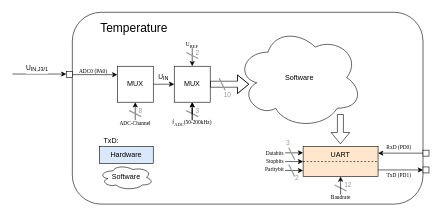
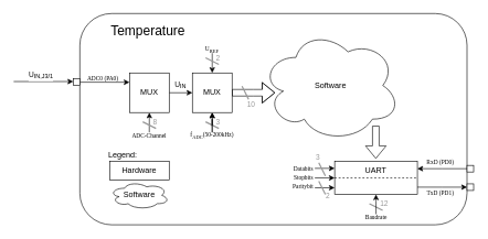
  <mxCell id="0" />
  <mxCell id="1" parent="0" />
  <mxCell id="2" value="" style="rounded=1;whiteSpace=wrap;html=1;labelBackgroundColor=default;" parent="1" vertex="1"><mxGeometry x="120" y="20" width="585" height="320" as="geometry" /></mxCell>
  <mxCell id="3" value="Software" style="ellipse;shape=cloud;whiteSpace=wrap;html=1;" parent="1" vertex="1"><mxGeometry x="394" y="44" width="210" height="170" as="geometry" /></mxCell>
  <mxCell id="4" style="edgeStyle=orthogonalEdgeStyle;rounded=0;orthogonalLoop=1;jettySize=auto;html=1;exitX=1;exitY=0.5;exitDx=0;exitDy=0;" parent="1" source="5" edge="1"><mxGeometry relative="1" as="geometry"><mxPoint x="195" y="124.108" as="targetPoint" /><mxPoint x="175" y="124" as="sourcePoint" /></mxGeometry></mxCell>
  <mxCell id="5" value="" style="whiteSpace=wrap;html=1;aspect=fixed;verticalAlign=bottom;labelPosition=center;verticalLabelPosition=top;align=center;horizontal=1;" parent="1" vertex="1"><mxGeometry x="110" y="119" width="10" height="10" as="geometry" /></mxCell>
  <mxCell id="6" value="ADC0 (PA0)" style="text;html=1;align=center;verticalAlign=middle;whiteSpace=wrap;rounded=0;rotation=0;fontSize=9;horizontal=1;fontFamily=Lucida Console;" parent="1" vertex="1"><mxGeometry x="120" y="113" width="70" height="10" as="geometry" /></mxCell>
  <mxCell id="7" style="edgeStyle=orthogonalEdgeStyle;rounded=0;orthogonalLoop=1;jettySize=auto;html=1;exitX=0.5;exitY=1;exitDx=0;exitDy=0;endArrow=none;endFill=0;startArrow=classic;startFill=1;" parent="1" source="10" edge="1"><mxGeometry relative="1" as="geometry"><mxPoint x="224.923" y="200" as="targetPoint" /></mxGeometry></mxCell>
  <mxCell id="8" style="edgeStyle=orthogonalEdgeStyle;rounded=0;orthogonalLoop=1;jettySize=auto;html=1;exitX=1;exitY=0.5;exitDx=0;exitDy=0;entryX=0;entryY=0.5;entryDx=0;entryDy=0;" parent="1" source="10" target="15" edge="1"><mxGeometry relative="1" as="geometry" /></mxCell>
  <mxCell id="9" value="U&lt;sub&gt;IN&lt;/sub&gt;" style="edgeLabel;html=1;align=center;verticalAlign=bottom;resizable=0;points=[];labelPosition=center;verticalLabelPosition=top;" parent="8" vertex="1" connectable="0"><mxGeometry x="-0.059" y="2" relative="1" as="geometry"><mxPoint as="offset" /></mxGeometry></mxCell>
  <mxCell id="10" value="MUX" style="rounded=0;whiteSpace=wrap;html=1;" parent="1" vertex="1"><mxGeometry x="195" y="110" width="60" height="60" as="geometry" /></mxCell>
  <mxCell id="11" value="" style="endArrow=none;html=1;strokeWidth=2;rounded=0;strokeColor=#999999;" parent="1" edge="1"><mxGeometry width="50" height="50" relative="1" as="geometry"><mxPoint x="235" y="194" as="sourcePoint" /><mxPoint x="215" y="184" as="targetPoint" /></mxGeometry></mxCell>
  <mxCell id="12" value="8" style="edgeLabel;html=1;align=left;verticalAlign=bottom;resizable=0;points=[];labelPosition=right;verticalLabelPosition=middle;fontColor=#999999;" parent="11" vertex="1" connectable="0"><mxGeometry x="-0.44" y="1" relative="1" as="geometry"><mxPoint as="offset" /></mxGeometry></mxCell>
  <mxCell id="13" value="ADC-Channel" style="text;html=1;align=center;verticalAlign=middle;whiteSpace=wrap;rounded=0;rotation=0;fontSize=9;horizontal=1;fontFamily=Lucida Console;" parent="1" vertex="1"><mxGeometry x="190" y="200" width="70" height="10" as="geometry" /></mxCell>
  <mxCell id="14" style="edgeStyle=orthogonalEdgeStyle;rounded=0;orthogonalLoop=1;jettySize=auto;html=1;exitX=0.5;exitY=1;exitDx=0;exitDy=0;endArrow=none;endFill=0;startArrow=classic;startFill=1;" parent="1" source="15" edge="1"><mxGeometry relative="1" as="geometry"><mxPoint x="319.923" y="200" as="targetPoint" /></mxGeometry></mxCell>
  <mxCell id="15" value="MUX" style="rounded=0;whiteSpace=wrap;html=1;" parent="1" vertex="1"><mxGeometry x="290" y="110" width="60" height="60" as="geometry" /></mxCell>
  <mxCell id="16" value="" style="endArrow=none;html=1;strokeWidth=2;rounded=0;strokeColor=#999999;" parent="1" edge="1"><mxGeometry width="50" height="50" relative="1" as="geometry"><mxPoint x="330" y="194" as="sourcePoint" /><mxPoint x="310" y="184" as="targetPoint" /></mxGeometry></mxCell>
  <mxCell id="17" value="3" style="edgeLabel;html=1;align=left;verticalAlign=bottom;resizable=0;points=[];labelPosition=right;verticalLabelPosition=middle;fontColor=#999999;" parent="16" vertex="1" connectable="0"><mxGeometry x="-0.44" y="1" relative="1" as="geometry"><mxPoint as="offset" /></mxGeometry></mxCell>
  <mxCell id="18" value="" style="edgeStyle=orthogonalEdgeStyle;rounded=0;orthogonalLoop=1;jettySize=auto;html=1;" parent="1" source="19" target="15" edge="1"><mxGeometry relative="1" as="geometry" /></mxCell>
  <mxCell id="19" value="f&lt;sub&gt;ADC&lt;/sub&gt;(50-200kHz)" style="text;html=1;align=center;verticalAlign=middle;whiteSpace=wrap;rounded=0;rotation=0;fontSize=9;horizontal=1;fontFamily=Lucida Console;" parent="1" vertex="1"><mxGeometry x="265" y="200" width="110" height="10" as="geometry" /></mxCell>
  <mxCell id="20" style="edgeStyle=orthogonalEdgeStyle;rounded=0;orthogonalLoop=1;jettySize=auto;html=1;exitX=0.5;exitY=0;exitDx=0;exitDy=0;endArrow=none;endFill=0;startArrow=classic;startFill=1;entryX=0.5;entryY=1;entryDx=0;entryDy=0;" parent="1" source="15" target="23" edge="1"><mxGeometry relative="1" as="geometry"><mxPoint x="319.923" y="70" as="targetPoint" /><mxPoint x="320" y="40" as="sourcePoint" /></mxGeometry></mxCell>
  <mxCell id="21" value="" style="endArrow=none;html=1;strokeWidth=2;rounded=0;strokeColor=#999999;" parent="1" edge="1"><mxGeometry width="50" height="50" relative="1" as="geometry"><mxPoint x="330" y="97" as="sourcePoint" /><mxPoint x="310" y="87" as="targetPoint" /></mxGeometry></mxCell>
  <mxCell id="22" value="2" style="edgeLabel;html=1;align=left;verticalAlign=bottom;resizable=0;points=[];labelPosition=right;verticalLabelPosition=middle;fontColor=#999999;" parent="21" vertex="1" connectable="0"><mxGeometry x="-0.44" y="1" relative="1" as="geometry"><mxPoint as="offset" /></mxGeometry></mxCell>
  <mxCell id="23" value="U&lt;sub&gt;REF&lt;/sub&gt;" style="text;html=1;align=center;verticalAlign=middle;whiteSpace=wrap;rounded=0;rotation=0;fontSize=9;horizontal=1;fontFamily=Lucida Console;" parent="1" vertex="1"><mxGeometry x="265" y="70" width="110" height="10" as="geometry" /></mxCell>
  <mxCell id="24" style="edgeStyle=orthogonalEdgeStyle;rounded=0;orthogonalLoop=1;jettySize=auto;html=1;exitX=1;exitY=0.5;exitDx=0;exitDy=0;shape=flexArrow;" parent="1" source="15" edge="1"><mxGeometry relative="1" as="geometry"><mxPoint x="415" y="140" as="targetPoint" /></mxGeometry></mxCell>
  <mxCell id="25" value="" style="endArrow=none;html=1;strokeWidth=2;rounded=0;strokeColor=#999999;" parent="1" edge="1"><mxGeometry width="50" height="50" relative="1" as="geometry"><mxPoint x="375" y="150" as="sourcePoint" /><mxPoint x="365" y="130" as="targetPoint" /></mxGeometry></mxCell>
  <mxCell id="26" value="10" style="edgeLabel;html=1;align=left;verticalAlign=top;resizable=0;points=[];labelPosition=right;verticalLabelPosition=middle;fontColor=#999999;" parent="25" vertex="1" connectable="0"><mxGeometry x="-0.44" y="1" relative="1" as="geometry"><mxPoint as="offset" /></mxGeometry></mxCell>
  <mxCell id="27" value="&lt;font style=&quot;font-size: 20px;&quot;&gt;Temperature&lt;/font&gt;" style="text;html=1;strokeColor=none;fillColor=none;align=left;verticalAlign=middle;whiteSpace=wrap;rounded=0;" parent="1" vertex="1"><mxGeometry x="165" y="30" width="380" height="30" as="geometry" /></mxCell>
- <mxCell id="28" value="TxD:" style="text;html=1;strokeColor=none;fillColor=none;align=center;verticalAlign=middle;whiteSpace=wrap;rounded=0;" parent="1" vertex="1"><mxGeometry x="155" y="220" width="60" height="30" as="geometry" /></mxCell>
- <mxCell id="29" value="Hardware" style="rounded=0;whiteSpace=wrap;html=1;fillColor=#dae8fc;" parent="1" vertex="1"><mxGeometry x="165" y="244" width="90" height="28" as="geometry" /></mxCell>
+ <mxCell id="28" value="Legend:" style="text;html=1;strokeColor=none;fillColor=none;align=center;verticalAlign=middle;whiteSpace=wrap;rounded=0;" parent="1" vertex="1"><mxGeometry x="155" y="220" width="60" height="30" as="geometry" /></mxCell>
+ <mxCell id="29" value="Hardware" style="rounded=0;whiteSpace=wrap;html=1;" parent="1" vertex="1"><mxGeometry x="165" y="244" width="90" height="28" as="geometry" /></mxCell>
  <mxCell id="30" value="Software" style="ellipse;shape=cloud;whiteSpace=wrap;html=1;" parent="1" vertex="1"><mxGeometry x="165" y="274" width="90" height="42.5" as="geometry" /></mxCell>
  <mxCell id="31" value="" style="endArrow=classic;html=1;rounded=0;" parent="1" edge="1"><mxGeometry width="50" height="50" relative="1" as="geometry"><mxPoint x="20" y="123" as="sourcePoint" /><mxPoint x="110" y="123" as="targetPoint" /></mxGeometry></mxCell>
  <mxCell id="32" value="U&lt;sub&gt;IN,J3/1&lt;/sub&gt;" style="edgeLabel;html=1;align=center;verticalAlign=middle;resizable=0;points=[];" parent="31" vertex="1" connectable="0"><mxGeometry x="-0.622" y="-2" relative="1" as="geometry"><mxPoint x="23" y="-12" as="offset" /></mxGeometry></mxCell>
- <mxCell id="33" value="UART" style="rounded=0;whiteSpace=wrap;html=1;verticalAlign=top;fillColor=#ffe6cc;" vertex="1" parent="1"><mxGeometry x="505" y="244" width="125" height="50" as="geometry" /></mxCell>
+ <mxCell id="33" value="UART" style="rounded=0;whiteSpace=wrap;html=1;verticalAlign=top;" vertex="1" parent="1"><mxGeometry x="505" y="244" width="125" height="50" as="geometry" /></mxCell>
  <mxCell id="34" value="" style="endArrow=none;dashed=1;html=1;rounded=0;exitX=0;exitY=0.5;exitDx=0;exitDy=0;entryX=1;entryY=0.5;entryDx=0;entryDy=0;" edge="1" parent="1" source="33" target="33"><mxGeometry width="50" height="50" relative="1" as="geometry"><mxPoint x="675" y="274" as="sourcePoint" /><mxPoint x="725" y="224" as="targetPoint" /></mxGeometry></mxCell>
  <mxCell id="35" style="edgeStyle=orthogonalEdgeStyle;rounded=0;orthogonalLoop=1;jettySize=auto;html=1;exitX=0;exitY=0.25;exitDx=0;exitDy=0;startArrow=classic;startFill=1;endArrow=none;endFill=0;entryX=1;entryY=0.5;entryDx=0;entryDy=0;" edge="1" parent="1"><mxGeometry relative="1" as="geometry"><mxPoint x="475" y="254" as="targetPoint" /><mxPoint x="505" y="254.5" as="sourcePoint" /></mxGeometry></mxCell>
  <mxCell id="36" value="Databits" style="text;html=1;align=right;verticalAlign=middle;whiteSpace=wrap;rounded=0;rotation=0;fontSize=9;horizontal=1;fontFamily=Lucida Console;" vertex="1" parent="1"><mxGeometry x="385" y="250" width="90" height="10" as="geometry" /></mxCell>
  <mxCell id="37" value="" style="endArrow=none;html=1;strokeWidth=2;rounded=0;strokeColor=#999999;" edge="1" parent="1"><mxGeometry width="50" height="50" relative="1" as="geometry"><mxPoint x="491" y="266" as="sourcePoint" /><mxPoint x="481" y="246" as="targetPoint" /></mxGeometry></mxCell>
  <mxCell id="38" value="3" style="edgeLabel;html=1;align=left;verticalAlign=bottom;resizable=0;points=[];labelPosition=right;verticalLabelPosition=middle;fontColor=#999999;" vertex="1" connectable="0" parent="37"><mxGeometry x="-0.44" y="1" relative="1" as="geometry"><mxPoint x="-12" y="-15" as="offset" /></mxGeometry></mxCell>
  <mxCell id="39" style="edgeStyle=orthogonalEdgeStyle;rounded=0;orthogonalLoop=1;jettySize=auto;html=1;exitX=0;exitY=0.25;exitDx=0;exitDy=0;startArrow=classic;startFill=1;endArrow=none;endFill=0;" edge="1" parent="1"><mxGeometry relative="1" as="geometry"><mxPoint x="475" y="283.92" as="targetPoint" /><mxPoint x="505" y="283.92" as="sourcePoint" /></mxGeometry></mxCell>
  <mxCell id="40" value="" style="endArrow=none;html=1;strokeWidth=2;rounded=0;strokeColor=#999999;verticalAlign=top;" edge="1" parent="1"><mxGeometry width="50" height="50" relative="1" as="geometry"><mxPoint x="491" y="294" as="sourcePoint" /><mxPoint x="481" y="274" as="targetPoint" /></mxGeometry></mxCell>
  <mxCell id="41" value="2" style="edgeLabel;html=1;align=left;verticalAlign=top;resizable=0;points=[];labelPosition=right;verticalLabelPosition=middle;fontColor=#999999;" vertex="1" connectable="0" parent="40"><mxGeometry x="-0.44" y="1" relative="1" as="geometry"><mxPoint x="3" y="-5" as="offset" /></mxGeometry></mxCell>
  <mxCell id="42" value="Paritybit" style="text;html=1;align=right;verticalAlign=middle;whiteSpace=wrap;rounded=0;rotation=0;fontSize=9;horizontal=1;fontFamily=Lucida Console;" vertex="1" parent="1"><mxGeometry x="385" y="278" width="90" height="10" as="geometry" /></mxCell>
  <mxCell id="43" style="edgeStyle=orthogonalEdgeStyle;rounded=0;orthogonalLoop=1;jettySize=auto;html=1;exitX=0;exitY=0.25;exitDx=0;exitDy=0;startArrow=classic;startFill=1;endArrow=none;endFill=0;" edge="1" parent="1"><mxGeometry relative="1" as="geometry"><mxPoint x="475" y="269" as="targetPoint" /><mxPoint x="505" y="269" as="sourcePoint" /></mxGeometry></mxCell>
  <mxCell id="44" value="Stopbits" style="text;html=1;align=right;verticalAlign=middle;whiteSpace=wrap;rounded=0;rotation=0;fontSize=9;horizontal=1;fontFamily=Lucida Console;" vertex="1" parent="1"><mxGeometry x="385" y="264" width="90" height="10" as="geometry" /></mxCell>
  <mxCell id="45" value="" style="whiteSpace=wrap;html=1;aspect=fixed;verticalAlign=bottom;labelPosition=center;verticalLabelPosition=top;align=center;horizontal=1;" vertex="1" parent="1"><mxGeometry x="705" y="250" width="10" height="10" as="geometry" /></mxCell>
  <mxCell id="46" style="edgeStyle=orthogonalEdgeStyle;rounded=0;orthogonalLoop=1;jettySize=auto;html=1;exitX=0;exitY=0.5;exitDx=0;exitDy=0;endArrow=none;endFill=0;startArrow=classic;startFill=1;" edge="1" parent="1" source="47"><mxGeometry relative="1" as="geometry"><mxPoint x="630" y="282.971" as="targetPoint" /><mxPoint x="655" y="283" as="sourcePoint" /></mxGeometry></mxCell>
  <mxCell id="47" value="" style="whiteSpace=wrap;html=1;aspect=fixed;verticalAlign=bottom;labelPosition=center;verticalLabelPosition=top;align=center;horizontal=1;" vertex="1" parent="1"><mxGeometry x="705" y="278" width="10" height="10" as="geometry" /></mxCell>
  <mxCell id="48" value="RxD (PD0)" style="text;html=1;align=center;verticalAlign=middle;whiteSpace=wrap;rounded=0;rotation=0;fontSize=9;horizontal=1;fontFamily=Lucida Console;" vertex="1" parent="1"><mxGeometry x="630" y="240" width="70" height="10" as="geometry" /></mxCell>
  <mxCell id="49" value="TxD (PD1)" style="text;html=1;align=center;verticalAlign=middle;whiteSpace=wrap;rounded=0;rotation=0;fontSize=9;horizontal=1;fontFamily=Lucida Console;" vertex="1" parent="1"><mxGeometry x="630" y="288" width="70" height="10" as="geometry" /></mxCell>
  <mxCell id="50" style="edgeStyle=orthogonalEdgeStyle;rounded=0;orthogonalLoop=1;jettySize=auto;html=1;exitX=0;exitY=0.5;exitDx=0;exitDy=0;" edge="1" parent="1" source="45"><mxGeometry relative="1" as="geometry"><mxPoint x="630" y="254.961" as="targetPoint" /><mxPoint x="660" y="254.99" as="sourcePoint" /></mxGeometry></mxCell>
  <mxCell id="51" value="" style="endArrow=none;html=1;strokeWidth=2;rounded=0;strokeColor=#999999;" edge="1" parent="1"><mxGeometry width="50" height="50" relative="1" as="geometry"><mxPoint x="577.5" y="318" as="sourcePoint" /><mxPoint x="557.5" y="308" as="targetPoint" /></mxGeometry></mxCell>
  <mxCell id="52" value="12" style="edgeLabel;html=1;align=left;verticalAlign=bottom;resizable=0;points=[];labelPosition=right;verticalLabelPosition=middle;fontColor=#999999;" vertex="1" connectable="0" parent="51"><mxGeometry x="-0.44" y="1" relative="1" as="geometry"><mxPoint as="offset" /></mxGeometry></mxCell>
  <mxCell id="53" value="" style="edgeStyle=orthogonalEdgeStyle;rounded=0;orthogonalLoop=1;jettySize=auto;html=1;" edge="1" parent="1" source="54"><mxGeometry relative="1" as="geometry"><mxPoint x="567.5" y="294" as="targetPoint" /></mxGeometry></mxCell>
  <mxCell id="54" value="Baudrate" style="text;html=1;align=center;verticalAlign=middle;whiteSpace=wrap;rounded=0;rotation=0;fontSize=9;horizontal=1;fontFamily=Lucida Console;" vertex="1" parent="1"><mxGeometry x="512.5" y="324" width="110" height="10" as="geometry" /></mxCell>
  <mxCell id="55" value="" style="shape=flexArrow;endArrow=classic;html=1;rounded=0;" edge="1" parent="1"><mxGeometry width="50" height="50" relative="1" as="geometry"><mxPoint x="567.21" y="190" as="sourcePoint" /><mxPoint x="567.21" y="240" as="targetPoint" /></mxGeometry></mxCell>
